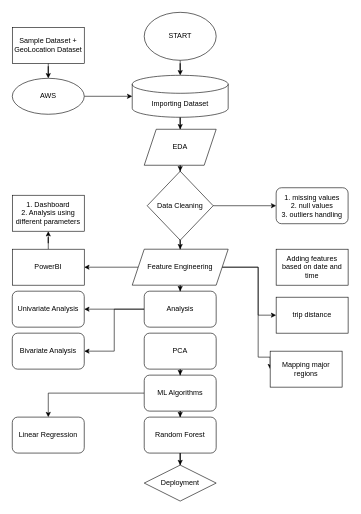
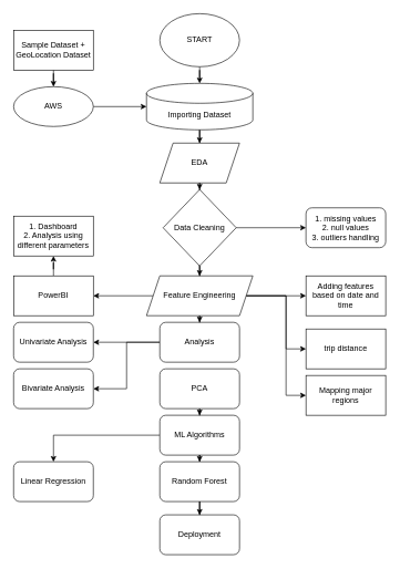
  <mxCell id="0" />
  <mxCell id="1" parent="0" />
  <mxCell id="2" style="edgeStyle=orthogonalEdgeStyle;rounded=0;orthogonalLoop=1;jettySize=auto;html=1;" edge="1" parent="1" source="3" target="5"><mxGeometry relative="1" as="geometry" /></mxCell>
  <mxCell id="3" value="START" style="ellipse;whiteSpace=wrap;html=1;" vertex="1" parent="1"><mxGeometry x="240" y="20" width="120" height="80" as="geometry" /></mxCell>
  <mxCell id="4" value="" style="edgeStyle=orthogonalEdgeStyle;rounded=0;orthogonalLoop=1;jettySize=auto;html=1;" edge="1" parent="1" source="5" target="7"><mxGeometry relative="1" as="geometry" /></mxCell>
  <mxCell id="5" value="Importing Dataset" style="shape=cylinder3;whiteSpace=wrap;html=1;boundedLbl=1;backgroundOutline=1;size=15;" vertex="1" parent="1"><mxGeometry x="220" y="125" width="160" height="70" as="geometry" /></mxCell>
  <mxCell id="6" value="" style="edgeStyle=orthogonalEdgeStyle;rounded=0;orthogonalLoop=1;jettySize=auto;html=1;" edge="1" parent="1" source="7" target="10"><mxGeometry relative="1" as="geometry" /></mxCell>
  <mxCell id="7" value="EDA" style="shape=parallelogram;perimeter=parallelogramPerimeter;whiteSpace=wrap;html=1;fixedSize=1;" vertex="1" parent="1"><mxGeometry x="240" y="215" width="120" height="60" as="geometry" /></mxCell>
  <mxCell id="8" value="" style="edgeStyle=orthogonalEdgeStyle;rounded=0;orthogonalLoop=1;jettySize=auto;html=1;" edge="1" parent="1" source="10" target="16"><mxGeometry relative="1" as="geometry" /></mxCell>
  <mxCell id="9" value="" style="edgeStyle=orthogonalEdgeStyle;rounded=0;orthogonalLoop=1;jettySize=auto;html=1;" edge="1" parent="1" source="10" target="33"><mxGeometry relative="1" as="geometry" /></mxCell>
  <mxCell id="10" value="Data Cleaning" style="rhombus;whiteSpace=wrap;html=1;" vertex="1" parent="1"><mxGeometry x="245" y="285" width="110" height="115" as="geometry" /></mxCell>
  <mxCell id="11" value="" style="edgeStyle=orthogonalEdgeStyle;rounded=0;orthogonalLoop=1;jettySize=auto;html=1;" edge="1" parent="1" source="16" target="19"><mxGeometry relative="1" as="geometry" /></mxCell>
  <mxCell id="12" value="" style="edgeStyle=orthogonalEdgeStyle;rounded=0;orthogonalLoop=1;jettySize=auto;html=1;" edge="1" parent="1" source="16" target="27"><mxGeometry relative="1" as="geometry" /></mxCell>
+ <mxCell id="13" value="" style="edgeStyle=orthogonalEdgeStyle;rounded=0;orthogonalLoop=1;jettySize=auto;html=1;" edge="1" parent="1" source="16" target="34"><mxGeometry relative="1" as="geometry"><Array as="points"><mxPoint x="430" y="445" /><mxPoint x="430" y="445" /></Array></mxGeometry></mxCell>
  <mxCell id="14" style="edgeStyle=orthogonalEdgeStyle;rounded=0;orthogonalLoop=1;jettySize=auto;html=1;exitX=1;exitY=0.5;exitDx=0;exitDy=0;entryX=0;entryY=0.5;entryDx=0;entryDy=0;" edge="1" parent="1" source="16" target="35"><mxGeometry relative="1" as="geometry"><Array as="points"><mxPoint x="430" y="445" /><mxPoint x="430" y="525" /></Array></mxGeometry></mxCell>
  <mxCell id="15" style="edgeStyle=orthogonalEdgeStyle;rounded=0;orthogonalLoop=1;jettySize=auto;html=1;exitX=1;exitY=0.5;exitDx=0;exitDy=0;entryX=0;entryY=0.5;entryDx=0;entryDy=0;" edge="1" parent="1" source="16" target="36"><mxGeometry relative="1" as="geometry"><Array as="points"><mxPoint x="430" y="445" /><mxPoint x="430" y="595" /></Array></mxGeometry></mxCell>
  <mxCell id="16" value="Feature Engineering" style="shape=parallelogram;perimeter=parallelogramPerimeter;whiteSpace=wrap;html=1;fixedSize=1;" vertex="1" parent="1"><mxGeometry x="220" y="415" width="160" height="60" as="geometry" /></mxCell>
  <mxCell id="17" value="" style="edgeStyle=orthogonalEdgeStyle;rounded=0;orthogonalLoop=1;jettySize=auto;html=1;" edge="1" parent="1" source="19" target="37"><mxGeometry relative="1" as="geometry" /></mxCell>
  <mxCell id="18" style="edgeStyle=orthogonalEdgeStyle;rounded=0;orthogonalLoop=1;jettySize=auto;html=1;exitX=0;exitY=0.5;exitDx=0;exitDy=0;entryX=1;entryY=0.5;entryDx=0;entryDy=0;" edge="1" parent="1" source="19" target="38"><mxGeometry relative="1" as="geometry" /></mxCell>
  <mxCell id="19" value="Analysis" style="rounded=1;whiteSpace=wrap;html=1;" vertex="1" parent="1"><mxGeometry x="240" y="485" width="120" height="60" as="geometry" /></mxCell>
  <mxCell id="20" value="" style="edgeStyle=orthogonalEdgeStyle;rounded=0;orthogonalLoop=1;jettySize=auto;html=1;" edge="1" parent="1" source="21" target="24"><mxGeometry relative="1" as="geometry" /></mxCell>
  <mxCell id="21" value="PCA" style="whiteSpace=wrap;html=1;rounded=1;" vertex="1" parent="1"><mxGeometry x="240" y="555" width="120" height="60" as="geometry" /></mxCell>
  <mxCell id="22" value="" style="edgeStyle=orthogonalEdgeStyle;rounded=0;orthogonalLoop=1;jettySize=auto;html=1;" edge="1" parent="1" source="24" target="40"><mxGeometry relative="1" as="geometry" /></mxCell>
  <mxCell id="23" style="edgeStyle=orthogonalEdgeStyle;rounded=0;orthogonalLoop=1;jettySize=auto;html=1;exitX=0;exitY=0.5;exitDx=0;exitDy=0;entryX=0.5;entryY=0;entryDx=0;entryDy=0;" edge="1" parent="1" source="24" target="41"><mxGeometry relative="1" as="geometry" /></mxCell>
  <mxCell id="24" value="ML Algorithms" style="whiteSpace=wrap;html=1;rounded=1;" vertex="1" parent="1"><mxGeometry x="240" y="625" width="120" height="60" as="geometry" /></mxCell>
- <mxCell id="25" value="Deployment" style="rhombus;whiteSpace=wrap;html=1;" vertex="1" parent="1"><mxGeometry x="240" y="775" width="120" height="60" as="geometry" /></mxCell>
+ <mxCell id="25" value="Deployment" style="whiteSpace=wrap;html=1;rounded=1;" vertex="1" parent="1"><mxGeometry x="240" y="775" width="120" height="60" as="geometry" /></mxCell>
  <mxCell id="26" value="" style="edgeStyle=orthogonalEdgeStyle;rounded=0;orthogonalLoop=1;jettySize=auto;html=1;" edge="1" parent="1" source="27" target="32"><mxGeometry relative="1" as="geometry" /></mxCell>
  <mxCell id="27" value="PowerBI" style="whiteSpace=wrap;html=1;" vertex="1" parent="1"><mxGeometry x="20" y="415" width="120" height="60" as="geometry" /></mxCell>
  <mxCell id="28" value="" style="edgeStyle=orthogonalEdgeStyle;rounded=0;orthogonalLoop=1;jettySize=auto;html=1;" edge="1" parent="1" source="29" target="5"><mxGeometry relative="1" as="geometry" /></mxCell>
  <mxCell id="29" value="AWS" style="ellipse;whiteSpace=wrap;html=1;" vertex="1" parent="1"><mxGeometry x="20" y="130" width="120" height="60" as="geometry" /></mxCell>
  <mxCell id="30" value="" style="edgeStyle=orthogonalEdgeStyle;rounded=0;orthogonalLoop=1;jettySize=auto;html=1;" edge="1" parent="1" source="31" target="29"><mxGeometry relative="1" as="geometry" /></mxCell>
  <mxCell id="31" value="Sample Dataset + GeoLocation Dataset" style="whiteSpace=wrap;html=1;" vertex="1" parent="1"><mxGeometry x="20" y="45" width="120" height="60" as="geometry" /></mxCell>
  <mxCell id="32" value="1. Dashboard&lt;br&gt;2. Analysis using different parameters" style="whiteSpace=wrap;html=1;" vertex="1" parent="1"><mxGeometry x="20" y="325" width="120" height="60" as="geometry" /></mxCell>
  <mxCell id="33" value="1. missing values&lt;br&gt;2. null values&lt;br&gt;3. outliers handling" style="rounded=1;whiteSpace=wrap;html=1;" vertex="1" parent="1"><mxGeometry x="460" y="312.5" width="120" height="60" as="geometry" /></mxCell>
  <mxCell id="34" value="Adding features based on date and time" style="whiteSpace=wrap;html=1;" vertex="1" parent="1"><mxGeometry x="460" y="415" width="120" height="60" as="geometry" /></mxCell>
  <mxCell id="35" value="trip distance" style="whiteSpace=wrap;html=1;" vertex="1" parent="1"><mxGeometry x="460" y="495" width="120" height="60" as="geometry" /></mxCell>
- <mxCell id="36" value="Mapping major regions" style="whiteSpace=wrap;html=1;" vertex="1" parent="1"><mxGeometry x="450" y="585" width="120" height="60" as="geometry" /></mxCell>
+ <mxCell id="36" value="Mapping major regions" style="whiteSpace=wrap;html=1;" vertex="1" parent="1"><mxGeometry x="460" y="565" width="120" height="60" as="geometry" /></mxCell>
  <mxCell id="37" value="Univariate Analysis" style="whiteSpace=wrap;html=1;rounded=1;" vertex="1" parent="1"><mxGeometry x="20" y="485" width="120" height="60" as="geometry" /></mxCell>
  <mxCell id="38" value="Bivariate Analysis" style="whiteSpace=wrap;html=1;rounded=1;" vertex="1" parent="1"><mxGeometry x="20" y="555" width="120" height="60" as="geometry" /></mxCell>
  <mxCell id="39" value="" style="edgeStyle=orthogonalEdgeStyle;rounded=0;orthogonalLoop=1;jettySize=auto;html=1;" edge="1" parent="1" source="40" target="25"><mxGeometry relative="1" as="geometry" /></mxCell>
  <mxCell id="40" value="Random Forest" style="whiteSpace=wrap;html=1;rounded=1;" vertex="1" parent="1"><mxGeometry x="240" y="695" width="120" height="60" as="geometry" /></mxCell>
  <mxCell id="41" value="Linear Regression" style="whiteSpace=wrap;html=1;rounded=1;" vertex="1" parent="1"><mxGeometry x="20" y="695" width="120" height="60" as="geometry" /></mxCell>
